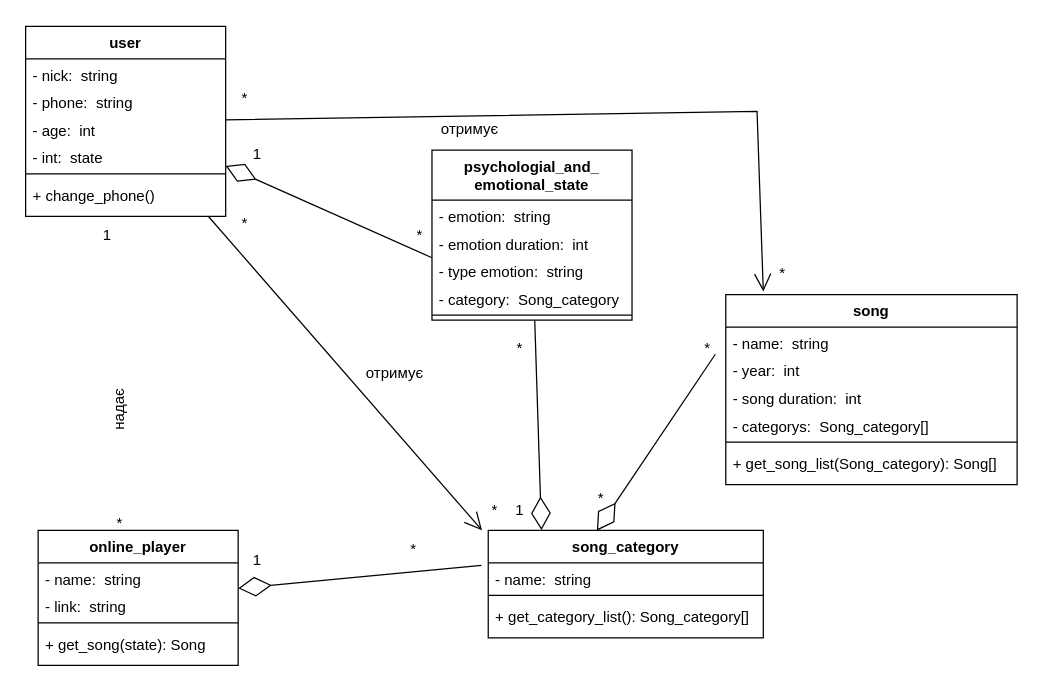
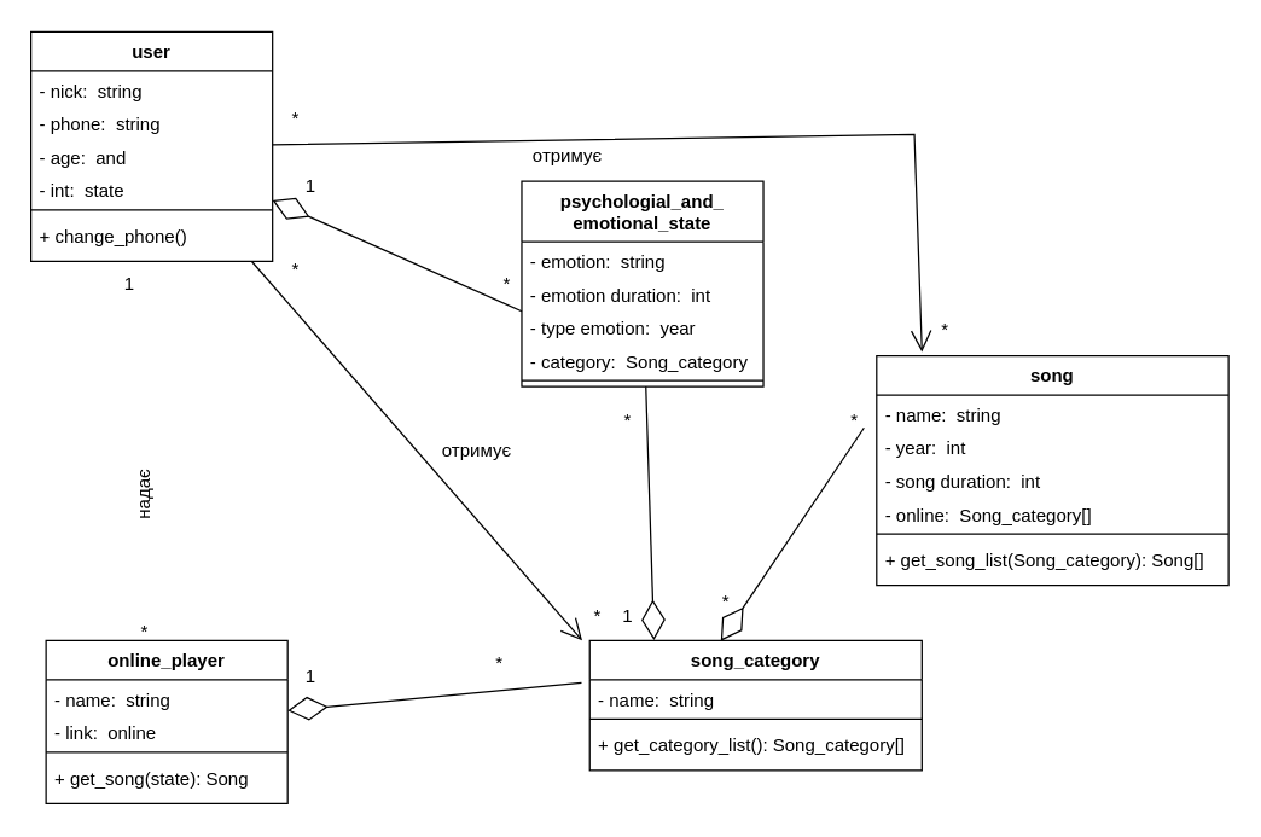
  <mxCell id="0" />
  <mxCell id="1" parent="0" />
  <mxCell id="2" value="user" style="swimlane;fontStyle=1;align=center;verticalAlign=top;childLayout=stackLayout;horizontal=1;startSize=26;horizontalStack=0;resizeParent=1;resizeParentMax=0;resizeLast=0;collapsible=1;marginBottom=0;" parent="1" vertex="1"><mxGeometry x="20" y="20.5" width="160" height="152" as="geometry" /></mxCell>
  <mxCell id="3" value="- nick:  string&#10;&#10;&#10;&#10;&#10;&#10;&#10;" style="text;strokeColor=none;fillColor=none;align=left;verticalAlign=top;spacingLeft=4;spacingRight=4;overflow=hidden;rotatable=0;points=[[0,0.5],[1,0.5]];portConstraint=eastwest;" parent="2" vertex="1"><mxGeometry y="26" width="160" height="22" as="geometry" /></mxCell>
  <mxCell id="4" value="- phone:  string" style="text;strokeColor=none;fillColor=none;align=left;verticalAlign=top;spacingLeft=4;spacingRight=4;overflow=hidden;rotatable=0;points=[[0,0.5],[1,0.5]];portConstraint=eastwest;" parent="2" vertex="1"><mxGeometry y="48" width="160" height="22" as="geometry" /></mxCell>
- <mxCell id="5" value="- age:  int&#10;&#10;&#10;&#10;&#10;&#10;&#10;" style="text;strokeColor=none;fillColor=none;align=left;verticalAlign=top;spacingLeft=4;spacingRight=4;overflow=hidden;rotatable=0;points=[[0,0.5],[1,0.5]];portConstraint=eastwest;" parent="2" vertex="1"><mxGeometry y="70" width="160" height="22" as="geometry" /></mxCell>
+ <mxCell id="5" value="- age:  and&#10;&#10;&#10;&#10;&#10;&#10;&#10;" style="text;strokeColor=none;fillColor=none;align=left;verticalAlign=top;spacingLeft=4;spacingRight=4;overflow=hidden;rotatable=0;points=[[0,0.5],[1,0.5]];portConstraint=eastwest;" parent="2" vertex="1"><mxGeometry y="70" width="160" height="22" as="geometry" /></mxCell>
  <mxCell id="6" value="- int:  state" style="text;strokeColor=none;fillColor=none;align=left;verticalAlign=top;spacingLeft=4;spacingRight=4;overflow=hidden;rotatable=0;points=[[0,0.5],[1,0.5]];portConstraint=eastwest;" parent="2" vertex="1"><mxGeometry y="92" width="160" height="22" as="geometry" /></mxCell>
  <mxCell id="7" value="" style="line;strokeWidth=1;fillColor=none;align=left;verticalAlign=middle;spacingTop=-1;spacingLeft=3;spacingRight=3;rotatable=0;labelPosition=right;points=[];portConstraint=eastwest;strokeColor=inherit;" parent="2" vertex="1"><mxGeometry y="114" width="160" height="8" as="geometry" /></mxCell>
  <mxCell id="8" value="+ change_phone()" style="text;strokeColor=none;fillColor=none;align=left;verticalAlign=top;spacingLeft=4;spacingRight=4;overflow=hidden;rotatable=0;points=[[0,0.5],[1,0.5]];portConstraint=eastwest;" parent="2" vertex="1"><mxGeometry y="122" width="160" height="30" as="geometry" /></mxCell>
  <mxCell id="9" value="online_player" style="swimlane;fontStyle=1;align=center;verticalAlign=top;childLayout=stackLayout;horizontal=1;startSize=26;horizontalStack=0;resizeParent=1;resizeParentMax=0;resizeLast=0;collapsible=1;marginBottom=0;" parent="1" vertex="1"><mxGeometry x="30" y="423.5" width="160" height="108" as="geometry" /></mxCell>
  <mxCell id="10" value="- name:  string&#10;&#10;&#10;&#10;&#10;&#10;&#10;" style="text;strokeColor=none;fillColor=none;align=left;verticalAlign=top;spacingLeft=4;spacingRight=4;overflow=hidden;rotatable=0;points=[[0,0.5],[1,0.5]];portConstraint=eastwest;" parent="9" vertex="1"><mxGeometry y="26" width="160" height="22" as="geometry" /></mxCell>
- <mxCell id="11" value="- link:  string" style="text;strokeColor=none;fillColor=none;align=left;verticalAlign=top;spacingLeft=4;spacingRight=4;overflow=hidden;rotatable=0;points=[[0,0.5],[1,0.5]];portConstraint=eastwest;" parent="9" vertex="1"><mxGeometry y="48" width="160" height="22" as="geometry" /></mxCell>
+ <mxCell id="11" value="- link:  online" style="text;strokeColor=none;fillColor=none;align=left;verticalAlign=top;spacingLeft=4;spacingRight=4;overflow=hidden;rotatable=0;points=[[0,0.5],[1,0.5]];portConstraint=eastwest;" parent="9" vertex="1"><mxGeometry y="48" width="160" height="22" as="geometry" /></mxCell>
  <mxCell id="12" value="" style="line;strokeWidth=1;fillColor=none;align=left;verticalAlign=middle;spacingTop=-1;spacingLeft=3;spacingRight=3;rotatable=0;labelPosition=right;points=[];portConstraint=eastwest;strokeColor=inherit;" parent="9" vertex="1"><mxGeometry y="70" width="160" height="8" as="geometry" /></mxCell>
  <mxCell id="13" value="+ get_song(state): Song" style="text;strokeColor=none;fillColor=none;align=left;verticalAlign=top;spacingLeft=4;spacingRight=4;overflow=hidden;rotatable=0;points=[[0,0.5],[1,0.5]];portConstraint=eastwest;" parent="9" vertex="1"><mxGeometry y="78" width="160" height="30" as="geometry" /></mxCell>
  <mxCell id="14" value="song" style="swimlane;fontStyle=1;align=center;verticalAlign=top;childLayout=stackLayout;horizontal=1;startSize=26;horizontalStack=0;resizeParent=1;resizeParentMax=0;resizeLast=0;collapsible=1;marginBottom=0;" parent="1" vertex="1"><mxGeometry x="580" y="235" width="233" height="152" as="geometry" /></mxCell>
  <mxCell id="15" value="- name:  string&#10;&#10;&#10;&#10;&#10;&#10;&#10;" style="text;strokeColor=none;fillColor=none;align=left;verticalAlign=top;spacingLeft=4;spacingRight=4;overflow=hidden;rotatable=0;points=[[0,0.5],[1,0.5]];portConstraint=eastwest;" parent="14" vertex="1"><mxGeometry y="26" width="233" height="22" as="geometry" /></mxCell>
  <mxCell id="16" value="- year:  int" style="text;strokeColor=none;fillColor=none;align=left;verticalAlign=top;spacingLeft=4;spacingRight=4;overflow=hidden;rotatable=0;points=[[0,0.5],[1,0.5]];portConstraint=eastwest;" parent="14" vertex="1"><mxGeometry y="48" width="233" height="22" as="geometry" /></mxCell>
  <mxCell id="17" value="- song duration:  int&#10;&#10;&#10;&#10;&#10;&#10;&#10;" style="text;strokeColor=none;fillColor=none;align=left;verticalAlign=top;spacingLeft=4;spacingRight=4;overflow=hidden;rotatable=0;points=[[0,0.5],[1,0.5]];portConstraint=eastwest;" parent="14" vertex="1"><mxGeometry y="70" width="233" height="22" as="geometry" /></mxCell>
- <mxCell id="18" value="- categorys:  Song_category[]" style="text;strokeColor=none;fillColor=none;align=left;verticalAlign=top;spacingLeft=4;spacingRight=4;overflow=hidden;rotatable=0;points=[[0,0.5],[1,0.5]];portConstraint=eastwest;" parent="14" vertex="1"><mxGeometry y="92" width="233" height="22" as="geometry" /></mxCell>
+ <mxCell id="18" value="- online:  Song_category[]" style="text;strokeColor=none;fillColor=none;align=left;verticalAlign=top;spacingLeft=4;spacingRight=4;overflow=hidden;rotatable=0;points=[[0,0.5],[1,0.5]];portConstraint=eastwest;" parent="14" vertex="1"><mxGeometry y="92" width="233" height="22" as="geometry" /></mxCell>
  <mxCell id="19" value="" style="line;strokeWidth=1;fillColor=none;align=left;verticalAlign=middle;spacingTop=-1;spacingLeft=3;spacingRight=3;rotatable=0;labelPosition=right;points=[];portConstraint=eastwest;strokeColor=inherit;" parent="14" vertex="1"><mxGeometry y="114" width="233" height="8" as="geometry" /></mxCell>
  <mxCell id="20" value="+ get_song_list(Song_category): Song[]" style="text;strokeColor=none;fillColor=none;align=left;verticalAlign=top;spacingLeft=4;spacingRight=4;overflow=hidden;rotatable=0;points=[[0,0.5],[1,0.5]];portConstraint=eastwest;" parent="14" vertex="1"><mxGeometry y="122" width="233" height="30" as="geometry" /></mxCell>
  <mxCell id="21" value="song_category" style="swimlane;fontStyle=1;align=center;verticalAlign=top;childLayout=stackLayout;horizontal=1;startSize=26;horizontalStack=0;resizeParent=1;resizeParentMax=0;resizeLast=0;collapsible=1;marginBottom=0;" parent="1" vertex="1"><mxGeometry x="390" y="423.5" width="220" height="86" as="geometry" /></mxCell>
  <mxCell id="22" value="- name:  string&#10;&#10;&#10;&#10;&#10;&#10;&#10;" style="text;strokeColor=none;fillColor=none;align=left;verticalAlign=top;spacingLeft=4;spacingRight=4;overflow=hidden;rotatable=0;points=[[0,0.5],[1,0.5]];portConstraint=eastwest;" parent="21" vertex="1"><mxGeometry y="26" width="220" height="22" as="geometry" /></mxCell>
  <mxCell id="23" value="" style="line;strokeWidth=1;fillColor=none;align=left;verticalAlign=middle;spacingTop=-1;spacingLeft=3;spacingRight=3;rotatable=0;labelPosition=right;points=[];portConstraint=eastwest;strokeColor=inherit;" parent="21" vertex="1"><mxGeometry y="48" width="220" height="8" as="geometry" /></mxCell>
  <mxCell id="24" value="+ get_category_list(): Song_category[]" style="text;strokeColor=none;fillColor=none;align=left;verticalAlign=top;spacingLeft=4;spacingRight=4;overflow=hidden;rotatable=0;points=[[0,0.5],[1,0.5]];portConstraint=eastwest;" parent="21" vertex="1"><mxGeometry y="56" width="220" height="30" as="geometry" /></mxCell>
  <mxCell id="25" value="psychologial_and_&#10;emotional_state" style="swimlane;fontStyle=1;align=center;verticalAlign=top;childLayout=stackLayout;horizontal=1;startSize=40;horizontalStack=0;resizeParent=1;resizeParentMax=0;resizeLast=0;collapsible=1;marginBottom=0;" parent="1" vertex="1"><mxGeometry x="345" y="119.5" width="160" height="136" as="geometry" /></mxCell>
  <mxCell id="26" value="- emotion:  string&#10;&#10;&#10;&#10;&#10;&#10;&#10;" style="text;strokeColor=none;fillColor=none;align=left;verticalAlign=top;spacingLeft=4;spacingRight=4;overflow=hidden;rotatable=0;points=[[0,0.5],[1,0.5]];portConstraint=eastwest;" parent="25" vertex="1"><mxGeometry y="40" width="160" height="22" as="geometry" /></mxCell>
  <mxCell id="27" value="- emotion duration:  int" style="text;strokeColor=none;fillColor=none;align=left;verticalAlign=top;spacingLeft=4;spacingRight=4;overflow=hidden;rotatable=0;points=[[0,0.5],[1,0.5]];portConstraint=eastwest;" parent="25" vertex="1"><mxGeometry y="62" width="160" height="22" as="geometry" /></mxCell>
- <mxCell id="28" value="- type emotion:  string&#10;&#10;&#10;&#10;&#10;&#10;&#10;" style="text;strokeColor=none;fillColor=none;align=left;verticalAlign=top;spacingLeft=4;spacingRight=4;overflow=hidden;rotatable=0;points=[[0,0.5],[1,0.5]];portConstraint=eastwest;" parent="25" vertex="1"><mxGeometry y="84" width="160" height="22" as="geometry" /></mxCell>
+ <mxCell id="28" value="- type emotion:  year&#10;&#10;&#10;&#10;&#10;&#10;&#10;" style="text;strokeColor=none;fillColor=none;align=left;verticalAlign=top;spacingLeft=4;spacingRight=4;overflow=hidden;rotatable=0;points=[[0,0.5],[1,0.5]];portConstraint=eastwest;" parent="25" vertex="1"><mxGeometry y="84" width="160" height="22" as="geometry" /></mxCell>
  <mxCell id="29" value="- category:  Song_category" style="text;strokeColor=none;fillColor=none;align=left;verticalAlign=top;spacingLeft=4;spacingRight=4;overflow=hidden;rotatable=0;points=[[0,0.5],[1,0.5]];portConstraint=eastwest;" parent="25" vertex="1"><mxGeometry y="106" width="160" height="22" as="geometry" /></mxCell>
  <mxCell id="30" value="" style="line;strokeWidth=1;fillColor=none;align=left;verticalAlign=middle;spacingTop=-1;spacingLeft=3;spacingRight=3;rotatable=0;labelPosition=right;points=[];portConstraint=eastwest;strokeColor=inherit;" parent="25" vertex="1"><mxGeometry y="128" width="160" height="8" as="geometry" /></mxCell>
  <mxCell id="31" value="" style="endArrow=diamondThin;endFill=0;endSize=24;html=1;rounded=0;exitX=-0.003;exitY=0.045;exitDx=0;exitDy=0;exitPerimeter=0;" parent="1" target="9" edge="1"><mxGeometry width="160" relative="1" as="geometry"><mxPoint x="384.58" y="451.48" as="sourcePoint" /><mxPoint x="585" y="327.5" as="targetPoint" /></mxGeometry></mxCell>
  <mxCell id="32" value="1" style="text;html=1;align=center;verticalAlign=middle;resizable=0;points=[];autosize=1;strokeColor=none;fillColor=none;" parent="1" vertex="1"><mxGeometry x="190" y="432.5" width="30" height="30" as="geometry" /></mxCell>
  <mxCell id="33" value="*" style="text;html=1;align=center;verticalAlign=middle;resizable=0;points=[];autosize=1;strokeColor=none;fillColor=none;" parent="1" vertex="1"><mxGeometry x="315" y="423.5" width="30" height="30" as="geometry" /></mxCell>
  <mxCell id="34" value="" style="endArrow=diamondThin;endFill=0;endSize=24;html=1;rounded=0;exitX=0;exitY=0.5;exitDx=0;exitDy=0;" parent="1" target="2" edge="1"><mxGeometry width="160" relative="1" as="geometry"><mxPoint x="345" y="205.5" as="sourcePoint" /><mxPoint x="177.06" y="145.512" as="targetPoint" /></mxGeometry></mxCell>
  <mxCell id="35" value="1" style="text;html=1;align=center;verticalAlign=middle;resizable=0;points=[];autosize=1;strokeColor=none;fillColor=none;" parent="1" vertex="1"><mxGeometry x="190" y="107.5" width="30" height="30" as="geometry" /></mxCell>
  <mxCell id="36" value="*" style="text;html=1;align=center;verticalAlign=middle;resizable=0;points=[];autosize=1;strokeColor=none;fillColor=none;" parent="1" vertex="1"><mxGeometry x="320" y="172.5" width="30" height="30" as="geometry" /></mxCell>
  <mxCell id="37" value="" style="endArrow=diamondThin;endFill=0;endSize=24;html=1;rounded=0;entryX=0.34;entryY=-0.002;entryDx=0;entryDy=0;entryPerimeter=0;" parent="1" source="25" edge="1"><mxGeometry width="160" relative="1" as="geometry"><mxPoint x="395.94" y="248.088" as="sourcePoint" /><mxPoint x="432.6" y="423.36" as="targetPoint" /></mxGeometry></mxCell>
  <mxCell id="38" value="1" style="text;html=1;align=center;verticalAlign=middle;resizable=0;points=[];autosize=1;strokeColor=none;fillColor=none;" parent="1" vertex="1"><mxGeometry x="400" y="392.5" width="30" height="30" as="geometry" /></mxCell>
  <mxCell id="39" value="*" style="text;html=1;align=center;verticalAlign=middle;resizable=0;points=[];autosize=1;strokeColor=none;fillColor=none;" parent="1" vertex="1"><mxGeometry x="400" y="262.5" width="30" height="30" as="geometry" /></mxCell>
  <mxCell id="40" value="надає" style="text;html=1;align=center;verticalAlign=middle;resizable=0;points=[];autosize=1;strokeColor=none;fillColor=none;rotation=-90;" parent="1" vertex="1"><mxGeometry x="65" y="312.5" width="60" height="30" as="geometry" /></mxCell>
  <mxCell id="41" value="" style="endArrow=open;endFill=1;endSize=12;html=1;rounded=0;entryX=0;entryY=0;entryDx=0;entryDy=0;" parent="1" source="2" edge="1"><mxGeometry width="160" relative="1" as="geometry"><mxPoint x="180" y="177.102" as="sourcePoint" /><mxPoint x="385" y="423.5" as="targetPoint" /></mxGeometry></mxCell>
  <mxCell id="42" value="отримує" style="text;html=1;align=center;verticalAlign=middle;resizable=0;points=[];autosize=1;strokeColor=none;fillColor=none;rotation=0;" parent="1" vertex="1"><mxGeometry x="280" y="282.5" width="70" height="30" as="geometry" /></mxCell>
  <mxCell id="43" value="" style="endArrow=diamondThin;endFill=0;endSize=24;html=1;rounded=0;exitX=-0.024;exitY=0.288;exitDx=0;exitDy=0;exitPerimeter=0;entryX=0.656;entryY=0.004;entryDx=0;entryDy=0;entryPerimeter=0;" parent="1" edge="1"><mxGeometry width="160" relative="1" as="geometry"><mxPoint x="571.64" y="282.692" as="sourcePoint" /><mxPoint x="476.84" y="423.78" as="targetPoint" /></mxGeometry></mxCell>
  <mxCell id="44" value="" style="endArrow=open;endFill=1;endSize=12;html=1;rounded=0;entryX=0.25;entryY=0;entryDx=0;entryDy=0;" parent="1" source="2" edge="1"><mxGeometry width="160" relative="1" as="geometry"><mxPoint x="185.04" y="88.494" as="sourcePoint" /><mxPoint x="610" y="232.5" as="targetPoint" /><Array as="points"><mxPoint x="605" y="88.5" /></Array></mxGeometry></mxCell>
  <mxCell id="45" value="отримує" style="text;html=1;align=center;verticalAlign=middle;resizable=0;points=[];autosize=1;strokeColor=none;fillColor=none;" parent="1" vertex="1"><mxGeometry x="340" y="87.5" width="70" height="30" as="geometry" /></mxCell>
  <mxCell id="46" value="*" style="text;html=1;align=center;verticalAlign=middle;resizable=0;points=[];autosize=1;strokeColor=none;fillColor=none;" parent="1" vertex="1"><mxGeometry x="465" y="382.5" width="30" height="30" as="geometry" /></mxCell>
  <mxCell id="47" value="*" style="text;html=1;align=center;verticalAlign=middle;resizable=0;points=[];autosize=1;strokeColor=none;fillColor=none;" parent="1" vertex="1"><mxGeometry x="550" y="262.5" width="30" height="30" as="geometry" /></mxCell>
  <mxCell id="48" value="1" style="text;html=1;align=center;verticalAlign=middle;resizable=0;points=[];autosize=1;strokeColor=none;fillColor=none;" parent="1" vertex="1"><mxGeometry x="70" y="172.5" width="30" height="30" as="geometry" /></mxCell>
  <mxCell id="49" value="*" style="text;html=1;align=center;verticalAlign=middle;resizable=0;points=[];autosize=1;strokeColor=none;fillColor=none;" parent="1" vertex="1"><mxGeometry x="80" y="402.5" width="30" height="30" as="geometry" /></mxCell>
  <mxCell id="50" value="*" style="text;html=1;align=center;verticalAlign=middle;resizable=0;points=[];autosize=1;strokeColor=none;fillColor=none;" parent="1" vertex="1"><mxGeometry x="180" y="162.5" width="30" height="30" as="geometry" /></mxCell>
  <mxCell id="51" value="*" style="text;html=1;align=center;verticalAlign=middle;resizable=0;points=[];autosize=1;strokeColor=none;fillColor=none;" parent="1" vertex="1"><mxGeometry x="380" y="392.5" width="30" height="30" as="geometry" /></mxCell>
  <mxCell id="52" value="*" style="text;html=1;align=center;verticalAlign=middle;resizable=0;points=[];autosize=1;strokeColor=none;fillColor=none;" parent="1" vertex="1"><mxGeometry x="180" y="62.5" width="30" height="30" as="geometry" /></mxCell>
  <mxCell id="53" value="*" style="text;html=1;align=center;verticalAlign=middle;resizable=0;points=[];autosize=1;strokeColor=none;fillColor=none;" parent="1" vertex="1"><mxGeometry x="610" y="202.5" width="30" height="30" as="geometry" /></mxCell>
